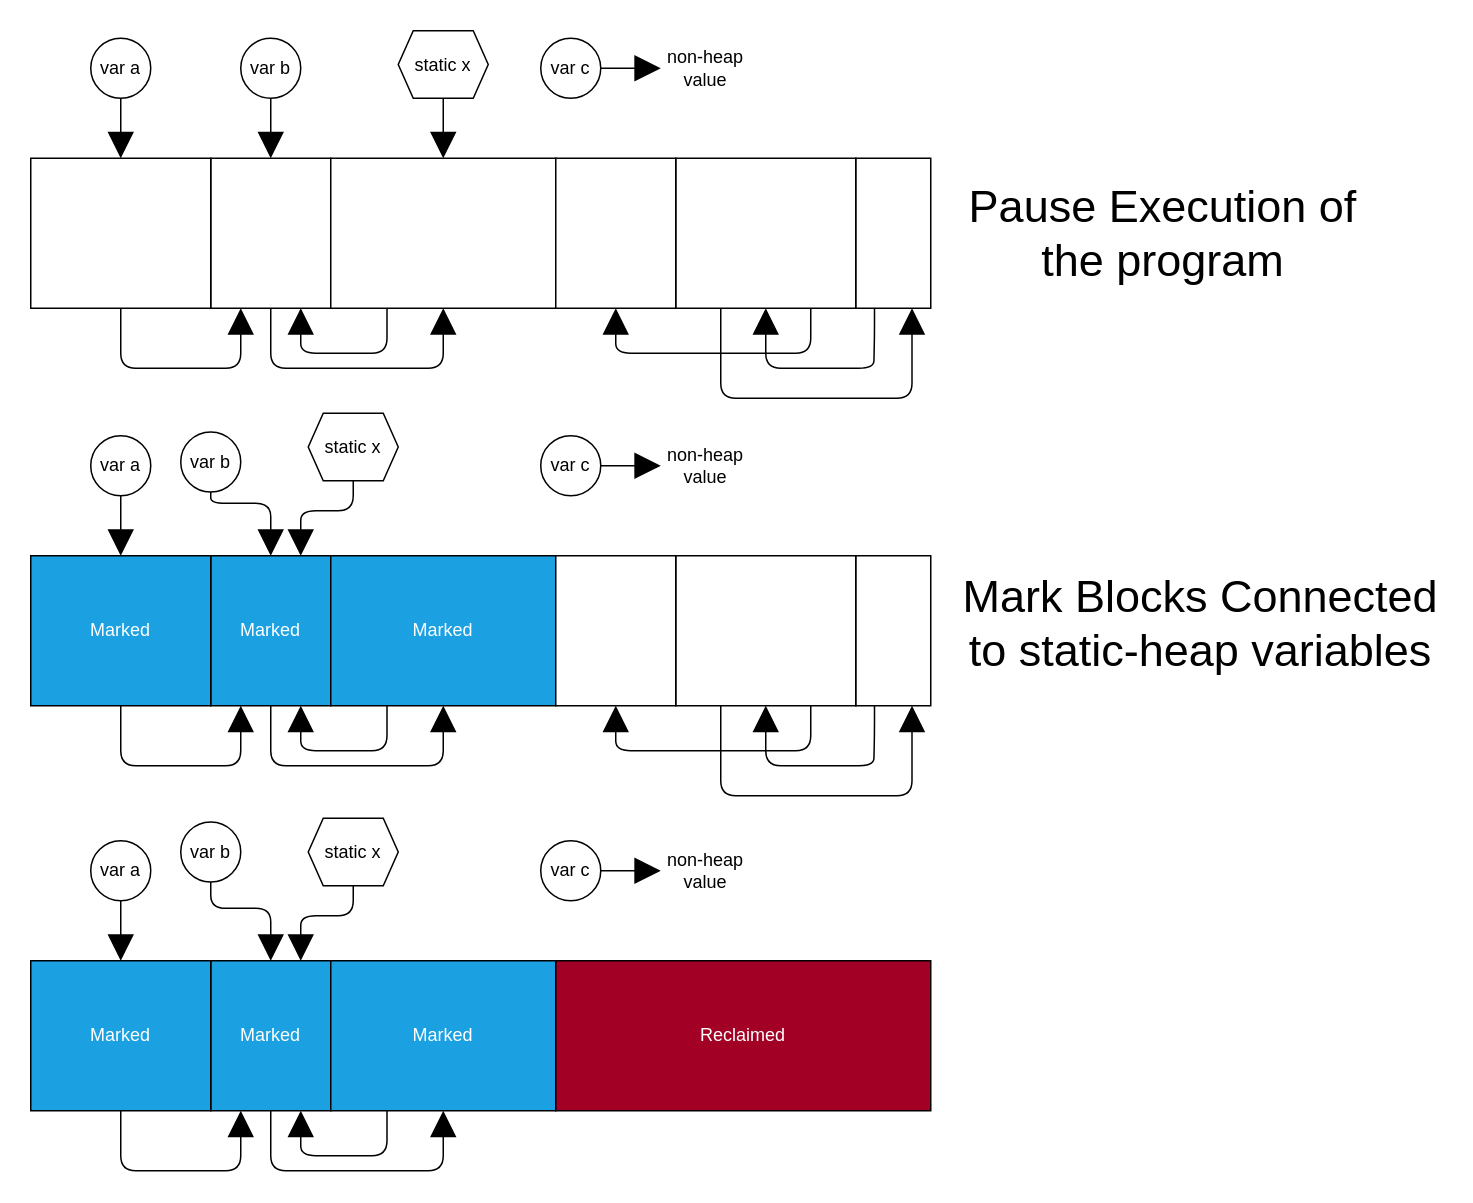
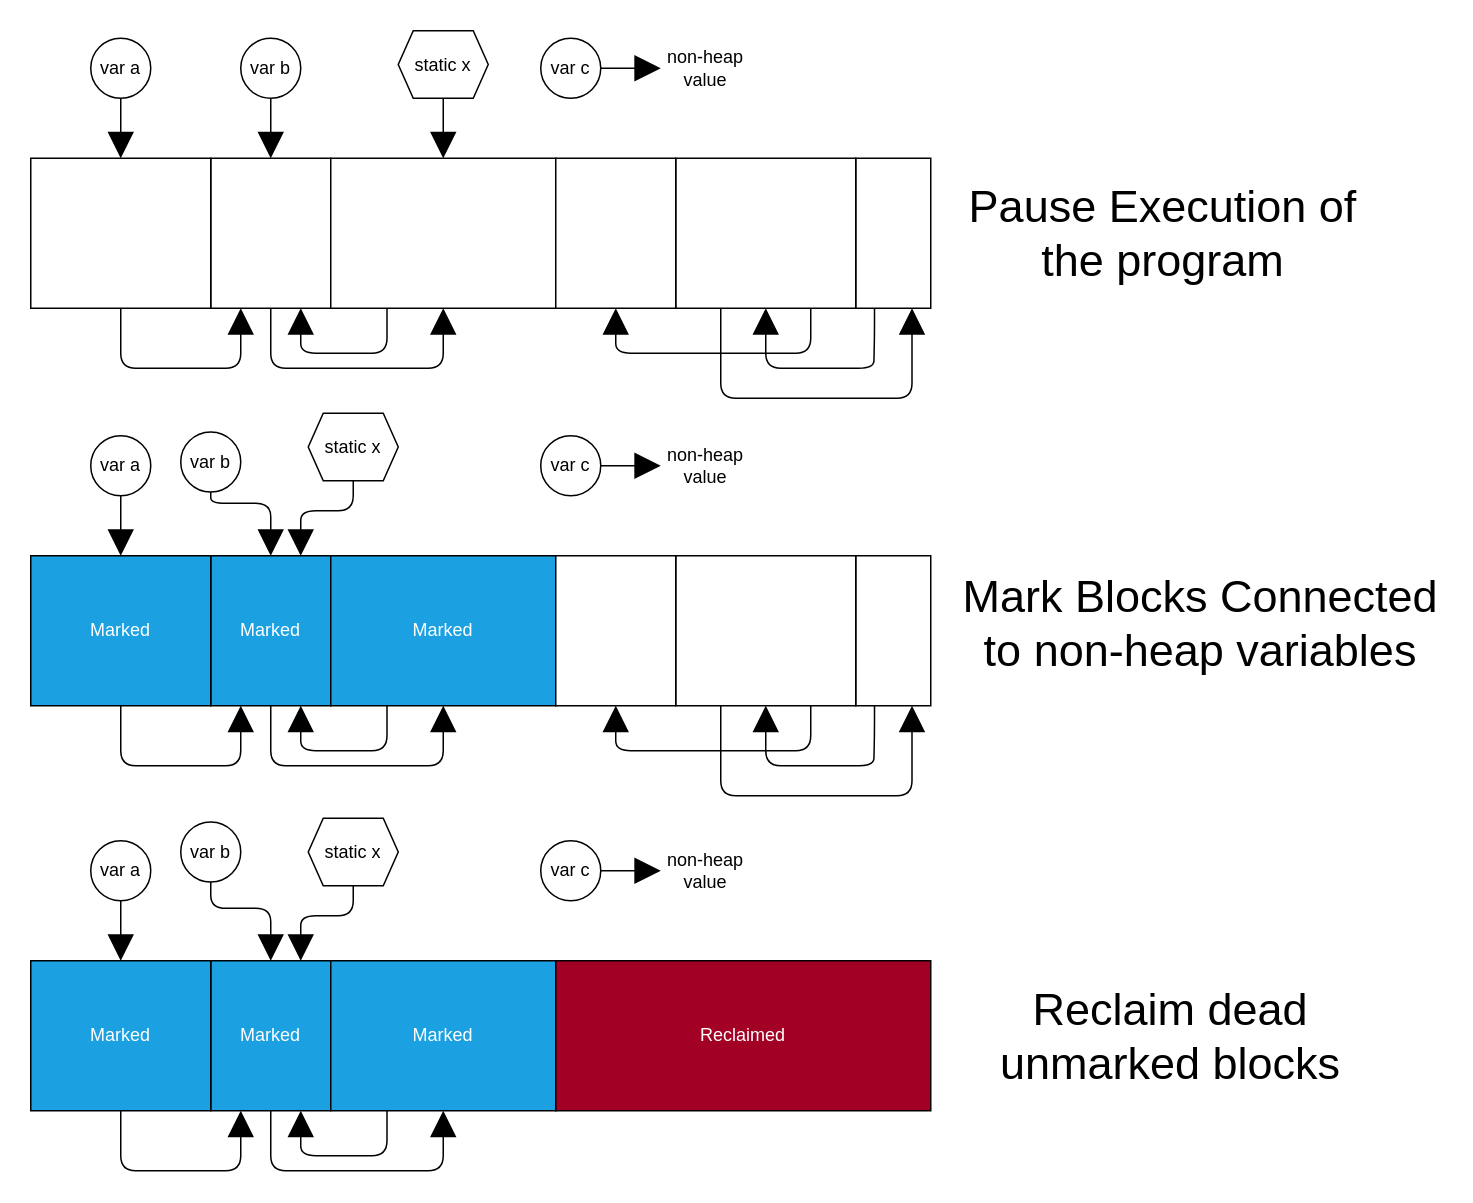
  <mxCell id="0" />
  <mxCell id="1" parent="0" />
  <mxCell id="2" style="edgeStyle=orthogonalEdgeStyle;rounded=1;orthogonalLoop=1;jettySize=auto;html=1;exitX=0.5;exitY=1;exitDx=0;exitDy=0;endArrow=block;endFill=1;endSize=15;entryX=0.5;entryY=1;entryDx=0;entryDy=0;" edge="1" parent="1" source="3" target="5"><mxGeometry relative="1" as="geometry"><mxPoint x="300" y="225" as="targetPoint" /><Array as="points"><mxPoint x="180" y="245" /><mxPoint x="295" y="245" /></Array></mxGeometry></mxCell>
  <mxCell id="3" value="" style="rounded=0;whiteSpace=wrap;html=1;" parent="1" vertex="1"><mxGeometry x="140" y="105" width="80" height="100" as="geometry" /></mxCell>
  <mxCell id="4" style="edgeStyle=orthogonalEdgeStyle;rounded=1;orthogonalLoop=1;jettySize=auto;html=1;exitX=0.25;exitY=1;exitDx=0;exitDy=0;entryX=0.75;entryY=1;entryDx=0;entryDy=0;endArrow=block;endFill=1;endSize=15;" edge="1" parent="1" source="5" target="3"><mxGeometry relative="1" as="geometry" /></mxCell>
  <mxCell id="5" value="" style="rounded=0;whiteSpace=wrap;html=1;" parent="1" vertex="1"><mxGeometry x="220" y="105" width="150" height="100" as="geometry" /></mxCell>
  <mxCell id="6" style="edgeStyle=orthogonalEdgeStyle;rounded=1;orthogonalLoop=1;jettySize=auto;html=1;exitX=0.25;exitY=1;exitDx=0;exitDy=0;entryX=0.5;entryY=1;entryDx=0;entryDy=0;endArrow=block;endFill=1;endSize=15;" edge="1" parent="1" source="7" target="10"><mxGeometry relative="1" as="geometry"><Array as="points"><mxPoint x="582" y="225" /><mxPoint x="582" y="225" /><mxPoint x="582" y="245" /><mxPoint x="510" y="245" /></Array></mxGeometry></mxCell>
  <mxCell id="7" value="" style="rounded=0;whiteSpace=wrap;html=1;" parent="1" vertex="1"><mxGeometry x="570" y="105" width="50" height="100" as="geometry" /></mxCell>
  <mxCell id="8" style="edgeStyle=orthogonalEdgeStyle;rounded=1;orthogonalLoop=1;jettySize=auto;html=1;exitX=0.25;exitY=1;exitDx=0;exitDy=0;entryX=0.75;entryY=1;entryDx=0;entryDy=0;endArrow=block;endFill=1;endSize=15;" edge="1" parent="1" source="10" target="7"><mxGeometry relative="1" as="geometry"><Array as="points"><mxPoint x="480" y="265" /><mxPoint x="608" y="265" /></Array></mxGeometry></mxCell>
  <mxCell id="9" style="edgeStyle=orthogonalEdgeStyle;rounded=1;orthogonalLoop=1;jettySize=auto;html=1;exitX=0.75;exitY=1;exitDx=0;exitDy=0;entryX=0.5;entryY=1;entryDx=0;entryDy=0;endArrow=block;endFill=1;endSize=15;" edge="1" parent="1" source="10" target="11"><mxGeometry relative="1" as="geometry"><Array as="points"><mxPoint x="540" y="235" /><mxPoint x="410" y="235" /></Array></mxGeometry></mxCell>
  <mxCell id="10" value="" style="rounded=0;whiteSpace=wrap;html=1;" parent="1" vertex="1"><mxGeometry x="450" y="105" width="120" height="100" as="geometry" /></mxCell>
  <mxCell id="11" value="" style="rounded=0;whiteSpace=wrap;html=1;" parent="1" vertex="1"><mxGeometry x="370" y="105" width="80" height="100" as="geometry" /></mxCell>
  <mxCell id="12" style="edgeStyle=orthogonalEdgeStyle;html=1;exitX=0.5;exitY=1;exitDx=0;exitDy=0;endSize=15;endArrow=block;endFill=1;entryX=0.25;entryY=1;entryDx=0;entryDy=0;" parent="1" source="13" edge="1" target="3"><mxGeometry relative="1" as="geometry"><mxPoint x="160" y="285" as="targetPoint" /><Array as="points"><mxPoint x="80" y="245" /><mxPoint x="160" y="245" /></Array></mxGeometry></mxCell>
  <mxCell id="13" value="" style="rounded=0;whiteSpace=wrap;html=1;" parent="1" vertex="1"><mxGeometry x="20" y="105" width="120" height="100" as="geometry" /></mxCell>
  <mxCell id="14" style="edgeStyle=orthogonalEdgeStyle;rounded=1;orthogonalLoop=1;jettySize=auto;html=1;exitX=0.5;exitY=1;exitDx=0;exitDy=0;entryX=0.5;entryY=0;entryDx=0;entryDy=0;endArrow=block;endFill=1;endSize=15;" edge="1" parent="1" source="15" target="13"><mxGeometry relative="1" as="geometry" /></mxCell>
  <mxCell id="15" value="var a" style="ellipse;whiteSpace=wrap;html=1;aspect=fixed;" vertex="1" parent="1"><mxGeometry x="60" y="25" width="40" height="40" as="geometry" /></mxCell>
  <mxCell id="16" style="edgeStyle=orthogonalEdgeStyle;rounded=1;orthogonalLoop=1;jettySize=auto;html=1;exitX=0.5;exitY=1;exitDx=0;exitDy=0;entryX=0.5;entryY=0;entryDx=0;entryDy=0;endArrow=block;endFill=1;endSize=15;" edge="1" parent="1" source="17" target="3"><mxGeometry relative="1" as="geometry" /></mxCell>
  <mxCell id="17" value="var b" style="ellipse;whiteSpace=wrap;html=1;aspect=fixed;" vertex="1" parent="1"><mxGeometry x="160" y="25" width="40" height="40" as="geometry" /></mxCell>
  <mxCell id="18" style="edgeStyle=orthogonalEdgeStyle;rounded=1;orthogonalLoop=1;jettySize=auto;html=1;exitX=1;exitY=0.5;exitDx=0;exitDy=0;endArrow=block;endFill=1;endSize=15;" edge="1" parent="1" source="19"><mxGeometry relative="1" as="geometry"><mxPoint x="440" as="targetPoint" y="45" /></mxGeometry></mxCell>
  <mxCell id="19" value="var c" style="ellipse;whiteSpace=wrap;html=1;aspect=fixed;" vertex="1" parent="1"><mxGeometry x="360" y="25" width="40" height="40" as="geometry" /></mxCell>
  <mxCell id="20" style="edgeStyle=orthogonalEdgeStyle;rounded=1;orthogonalLoop=1;jettySize=auto;html=1;exitX=0.5;exitY=1;exitDx=0;exitDy=0;entryX=0.5;entryY=0;entryDx=0;entryDy=0;endArrow=block;endFill=1;endSize=15;" edge="1" parent="1" source="21" target="5"><mxGeometry relative="1" as="geometry" /></mxCell>
  <mxCell id="21" value="static x" style="shape=hexagon;perimeter=hexagonPerimeter2;whiteSpace=wrap;html=1;fixedSize=1;size=10;" vertex="1" parent="1"><mxGeometry x="265" y="20" width="60" height="45" as="geometry" /></mxCell>
  <mxCell id="22" value="non-heap value" style="text;html=1;strokeColor=none;fillColor=none;align=center;verticalAlign=middle;whiteSpace=wrap;rounded=0;" vertex="1" parent="1"><mxGeometry x="440" y="35" width="60" height="20" as="geometry" /></mxCell>
  <mxCell id="23" style="edgeStyle=orthogonalEdgeStyle;rounded=1;orthogonalLoop=1;jettySize=auto;html=1;exitX=0.5;exitY=1;exitDx=0;exitDy=0;endArrow=block;endFill=1;endSize=15;entryX=0.5;entryY=1;entryDx=0;entryDy=0;" edge="1" parent="1" source="24" target="26"><mxGeometry relative="1" as="geometry"><mxPoint x="300" y="490" as="targetPoint" /><Array as="points"><mxPoint x="180" y="510" /><mxPoint x="295" y="510" /></Array></mxGeometry></mxCell>
  <mxCell id="24" value="Marked" style="rounded=0;whiteSpace=wrap;html=1;fillColor=#1ba1e2;fontColor=#ffffff;" vertex="1" parent="1"><mxGeometry x="140" y="370" width="80" height="100" as="geometry" /></mxCell>
  <mxCell id="25" style="edgeStyle=orthogonalEdgeStyle;rounded=1;orthogonalLoop=1;jettySize=auto;html=1;exitX=0.25;exitY=1;exitDx=0;exitDy=0;entryX=0.75;entryY=1;entryDx=0;entryDy=0;endArrow=block;endFill=1;endSize=15;" edge="1" parent="1" source="26" target="24"><mxGeometry relative="1" as="geometry" /></mxCell>
  <mxCell id="26" value="Marked" style="rounded=0;whiteSpace=wrap;html=1;fillColor=#1ba1e2;fontColor=#ffffff;" vertex="1" parent="1"><mxGeometry x="220" y="370" width="150" height="100" as="geometry" /></mxCell>
  <mxCell id="27" style="edgeStyle=orthogonalEdgeStyle;rounded=1;orthogonalLoop=1;jettySize=auto;html=1;exitX=0.25;exitY=1;exitDx=0;exitDy=0;entryX=0.5;entryY=1;entryDx=0;entryDy=0;endArrow=block;endFill=1;endSize=15;" edge="1" parent="1" source="28" target="31"><mxGeometry relative="1" as="geometry"><Array as="points"><mxPoint x="582" y="490" /><mxPoint x="582" y="490" /><mxPoint x="582" y="510" /><mxPoint x="510" y="510" /></Array></mxGeometry></mxCell>
  <mxCell id="28" value="" style="rounded=0;whiteSpace=wrap;html=1;" vertex="1" parent="1"><mxGeometry x="570" y="370" width="50" height="100" as="geometry" /></mxCell>
  <mxCell id="29" style="edgeStyle=orthogonalEdgeStyle;rounded=1;orthogonalLoop=1;jettySize=auto;html=1;exitX=0.25;exitY=1;exitDx=0;exitDy=0;entryX=0.75;entryY=1;entryDx=0;entryDy=0;endArrow=block;endFill=1;endSize=15;" edge="1" parent="1" source="31" target="28"><mxGeometry relative="1" as="geometry"><Array as="points"><mxPoint x="480" y="530" /><mxPoint x="608" y="530" /></Array></mxGeometry></mxCell>
  <mxCell id="30" style="edgeStyle=orthogonalEdgeStyle;rounded=1;orthogonalLoop=1;jettySize=auto;html=1;exitX=0.75;exitY=1;exitDx=0;exitDy=0;entryX=0.5;entryY=1;entryDx=0;entryDy=0;endArrow=block;endFill=1;endSize=15;" edge="1" parent="1" source="31" target="32"><mxGeometry relative="1" as="geometry"><Array as="points"><mxPoint x="540" y="500" /><mxPoint x="410" y="500" /></Array></mxGeometry></mxCell>
  <mxCell id="31" value="" style="rounded=0;whiteSpace=wrap;html=1;" vertex="1" parent="1"><mxGeometry x="450" y="370" width="120" height="100" as="geometry" /></mxCell>
  <mxCell id="32" value="" style="rounded=0;whiteSpace=wrap;html=1;" vertex="1" parent="1"><mxGeometry x="370" y="370" width="80" height="100" as="geometry" /></mxCell>
  <mxCell id="33" style="edgeStyle=orthogonalEdgeStyle;html=1;exitX=0.5;exitY=1;exitDx=0;exitDy=0;endSize=15;endArrow=block;endFill=1;entryX=0.25;entryY=1;entryDx=0;entryDy=0;" edge="1" parent="1" source="34" target="24"><mxGeometry relative="1" as="geometry"><mxPoint x="160" y="550" as="targetPoint" /><Array as="points"><mxPoint x="80" y="510" /><mxPoint x="160" y="510" /></Array></mxGeometry></mxCell>
  <mxCell id="34" value="Marked" style="rounded=0;whiteSpace=wrap;html=1;fillColor=#1ba1e2;fontColor=#ffffff;" vertex="1" parent="1"><mxGeometry x="20" y="370" width="120" height="100" as="geometry" /></mxCell>
  <mxCell id="35" style="edgeStyle=orthogonalEdgeStyle;rounded=1;orthogonalLoop=1;jettySize=auto;html=1;exitX=0.5;exitY=1;exitDx=0;exitDy=0;entryX=0.5;entryY=0;entryDx=0;entryDy=0;endArrow=block;endFill=1;endSize=15;" edge="1" parent="1" source="36" target="34"><mxGeometry relative="1" as="geometry" /></mxCell>
  <mxCell id="36" value="var a" style="ellipse;whiteSpace=wrap;html=1;aspect=fixed;" vertex="1" parent="1"><mxGeometry x="60" y="290" width="40" height="40" as="geometry" /></mxCell>
  <mxCell id="37" style="edgeStyle=orthogonalEdgeStyle;rounded=1;orthogonalLoop=1;jettySize=auto;html=1;exitX=0.5;exitY=1;exitDx=0;exitDy=0;entryX=0.5;entryY=0;entryDx=0;entryDy=0;endArrow=block;endFill=1;endSize=15;" edge="1" parent="1" source="38" target="24"><mxGeometry relative="1" as="geometry"><Array as="points"><mxPoint x="140" y="335" /><mxPoint x="180" y="335" /></Array></mxGeometry></mxCell>
  <mxCell id="38" value="var b" style="ellipse;whiteSpace=wrap;html=1;aspect=fixed;" vertex="1" parent="1"><mxGeometry x="120" y="287.5" width="40" height="40" as="geometry" /></mxCell>
  <mxCell id="39" style="edgeStyle=orthogonalEdgeStyle;rounded=1;orthogonalLoop=1;jettySize=auto;html=1;exitX=1;exitY=0.5;exitDx=0;exitDy=0;endArrow=block;endFill=1;endSize=15;" edge="1" parent="1" source="40"><mxGeometry relative="1" as="geometry"><mxPoint x="440" y="310" as="targetPoint" /></mxGeometry></mxCell>
  <mxCell id="40" value="var c" style="ellipse;whiteSpace=wrap;html=1;aspect=fixed;" vertex="1" parent="1"><mxGeometry x="360" y="290" width="40" height="40" as="geometry" /></mxCell>
  <mxCell id="41" style="edgeStyle=orthogonalEdgeStyle;rounded=1;orthogonalLoop=1;jettySize=auto;html=1;exitX=0.5;exitY=1;exitDx=0;exitDy=0;entryX=0.75;entryY=0;entryDx=0;entryDy=0;endArrow=block;endFill=1;endSize=15;" edge="1" parent="1" source="42" target="24"><mxGeometry relative="1" as="geometry" /></mxCell>
  <mxCell id="42" value="static x" style="shape=hexagon;perimeter=hexagonPerimeter2;whiteSpace=wrap;html=1;fixedSize=1;size=10;" vertex="1" parent="1"><mxGeometry x="205" y="275" width="60" height="45" as="geometry" /></mxCell>
  <mxCell id="43" value="non-heap value" style="text;html=1;strokeColor=none;fillColor=none;align=center;verticalAlign=middle;whiteSpace=wrap;rounded=0;" vertex="1" parent="1"><mxGeometry x="440" y="300" width="60" height="20" as="geometry" /></mxCell>
  <mxCell id="44" style="edgeStyle=orthogonalEdgeStyle;rounded=1;orthogonalLoop=1;jettySize=auto;html=1;exitX=0.5;exitY=1;exitDx=0;exitDy=0;endArrow=block;endFill=1;endSize=15;entryX=0.5;entryY=1;entryDx=0;entryDy=0;" edge="1" parent="1" source="45" target="47"><mxGeometry relative="1" as="geometry"><mxPoint x="300" y="760" as="targetPoint" /><Array as="points"><mxPoint x="180" y="780" /><mxPoint x="295" y="780" /></Array></mxGeometry></mxCell>
  <mxCell id="45" value="Marked" style="rounded=0;whiteSpace=wrap;html=1;fillColor=#1ba1e2;fontColor=#ffffff;" vertex="1" parent="1"><mxGeometry x="140" y="640" width="80" height="100" as="geometry" /></mxCell>
  <mxCell id="46" style="edgeStyle=orthogonalEdgeStyle;rounded=1;orthogonalLoop=1;jettySize=auto;html=1;exitX=0.25;exitY=1;exitDx=0;exitDy=0;entryX=0.75;entryY=1;entryDx=0;entryDy=0;endArrow=block;endFill=1;endSize=15;" edge="1" parent="1" source="47" target="45"><mxGeometry relative="1" as="geometry" /></mxCell>
  <mxCell id="47" value="Marked" style="rounded=0;whiteSpace=wrap;html=1;fillColor=#1ba1e2;fontColor=#ffffff;" vertex="1" parent="1"><mxGeometry x="220" y="640" width="150" height="100" as="geometry" /></mxCell>
  <mxCell id="48" value="Reclaimed" style="rounded=0;whiteSpace=wrap;html=1;fillColor=#a20025;fontColor=#ffffff;" vertex="1" parent="1"><mxGeometry x="370" y="640" width="250" height="100" as="geometry" /></mxCell>
  <mxCell id="49" style="edgeStyle=orthogonalEdgeStyle;html=1;exitX=0.5;exitY=1;exitDx=0;exitDy=0;endSize=15;endArrow=block;endFill=1;entryX=0.25;entryY=1;entryDx=0;entryDy=0;" edge="1" parent="1" source="50" target="45"><mxGeometry relative="1" as="geometry"><mxPoint x="160" y="820" as="targetPoint" /><Array as="points"><mxPoint x="80" y="780" /><mxPoint x="160" y="780" /></Array></mxGeometry></mxCell>
  <mxCell id="50" value="Marked" style="rounded=0;whiteSpace=wrap;html=1;fillColor=#1ba1e2;fontColor=#ffffff;" vertex="1" parent="1"><mxGeometry x="20" y="640" width="120" height="100" as="geometry" /></mxCell>
  <mxCell id="51" style="edgeStyle=orthogonalEdgeStyle;rounded=1;orthogonalLoop=1;jettySize=auto;html=1;exitX=0.5;exitY=1;exitDx=0;exitDy=0;entryX=0.5;entryY=0;entryDx=0;entryDy=0;endArrow=block;endFill=1;endSize=15;" edge="1" parent="1" source="52" target="50"><mxGeometry relative="1" as="geometry" /></mxCell>
  <mxCell id="52" value="var a" style="ellipse;whiteSpace=wrap;html=1;aspect=fixed;" vertex="1" parent="1"><mxGeometry x="60" y="560" width="40" height="40" as="geometry" /></mxCell>
  <mxCell id="53" style="edgeStyle=orthogonalEdgeStyle;rounded=1;orthogonalLoop=1;jettySize=auto;html=1;exitX=0.5;exitY=1;exitDx=0;exitDy=0;entryX=0.5;entryY=0;entryDx=0;entryDy=0;endArrow=block;endFill=1;endSize=15;" edge="1" parent="1" source="54" target="45"><mxGeometry relative="1" as="geometry"><Array as="points"><mxPoint x="140" y="605" /><mxPoint x="180" y="605" /></Array></mxGeometry></mxCell>
  <mxCell id="54" value="var b" style="ellipse;whiteSpace=wrap;html=1;aspect=fixed;" vertex="1" parent="1"><mxGeometry x="120" y="547.5" width="40" height="40" as="geometry" /></mxCell>
  <mxCell id="55" style="edgeStyle=orthogonalEdgeStyle;rounded=1;orthogonalLoop=1;jettySize=auto;html=1;exitX=1;exitY=0.5;exitDx=0;exitDy=0;endArrow=block;endFill=1;endSize=15;" edge="1" parent="1" source="56"><mxGeometry relative="1" as="geometry"><mxPoint x="440" y="580" as="targetPoint" /></mxGeometry></mxCell>
  <mxCell id="56" value="var c" style="ellipse;whiteSpace=wrap;html=1;aspect=fixed;" vertex="1" parent="1"><mxGeometry x="360" y="560" width="40" height="40" as="geometry" /></mxCell>
  <mxCell id="57" style="edgeStyle=orthogonalEdgeStyle;rounded=1;orthogonalLoop=1;jettySize=auto;html=1;exitX=0.5;exitY=1;exitDx=0;exitDy=0;entryX=0.75;entryY=0;entryDx=0;entryDy=0;endArrow=block;endFill=1;endSize=15;" edge="1" parent="1" source="58" target="45"><mxGeometry relative="1" as="geometry" /></mxCell>
  <mxCell id="58" value="static x" style="shape=hexagon;perimeter=hexagonPerimeter2;whiteSpace=wrap;html=1;fixedSize=1;size=10;" vertex="1" parent="1"><mxGeometry x="205" y="545" width="60" height="45" as="geometry" /></mxCell>
  <mxCell id="59" value="non-heap value" style="text;html=1;strokeColor=none;fillColor=none;align=center;verticalAlign=middle;whiteSpace=wrap;rounded=0;" vertex="1" parent="1"><mxGeometry x="440" y="570" width="60" height="20" as="geometry" /></mxCell>
  <mxCell id="60" value="Pause Execution of the program" style="text;html=1;strokeColor=none;fillColor=none;align=center;verticalAlign=middle;whiteSpace=wrap;rounded=0;fontSize=30;" vertex="1" parent="1"><mxGeometry x="640" y="110" width="270" height="90" as="geometry" /></mxCell>
- <mxCell id="61" value="Mark Blocks Connected to static-heap variables" style="text;html=1;strokeColor=none;fillColor=none;align=center;verticalAlign=middle;whiteSpace=wrap;rounded=0;fontSize=30;" vertex="1" parent="1"><mxGeometry x="640" y="370" width="320" height="90" as="geometry" /></mxCell>
+ <mxCell id="61" value="Mark Blocks Connected to non-heap variables" style="text;html=1;strokeColor=none;fillColor=none;align=center;verticalAlign=middle;whiteSpace=wrap;rounded=0;fontSize=30;" vertex="1" parent="1"><mxGeometry x="640" y="370" width="320" height="90" as="geometry" /></mxCell>
+ <mxCell id="62" value="Reclaim dead unmarked blocks" style="text;html=1;strokeColor=none;fillColor=none;align=center;verticalAlign=middle;whiteSpace=wrap;rounded=0;fontSize=30;" vertex="1" parent="1"><mxGeometry x="640" y="645" width="280" height="90" as="geometry" /></mxCell>
